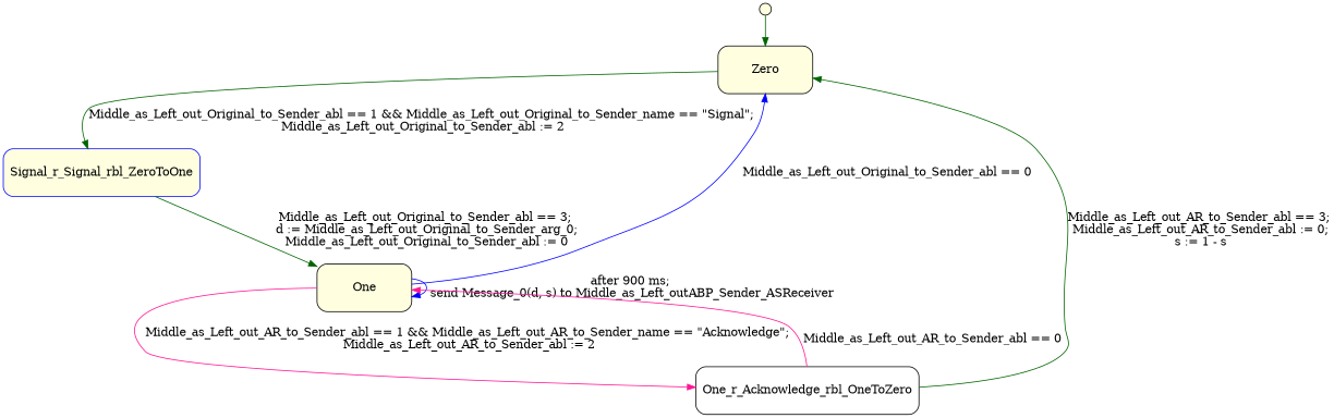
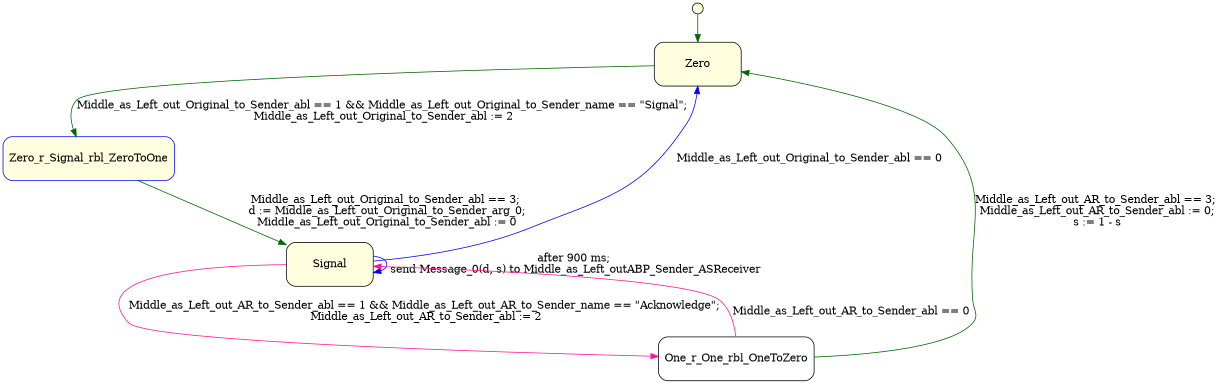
  digraph {
    compound=true
    rank=LR
    node [color=black fillcolor=lightyellow shape=Mrecord style=filled]
    edge [color=darkgreen]
    Zero_extra [height=0.2 shape=point]
    Zero [height=0.8 width=1.6]
-   Zero_r_Signal_rbl_ZeroToOne [color=blue height=0.8 width=1.6 label=Signal_r_Signal_rbl_ZeroToOne]
-   One [height=0.8 width=1.6]
-   One_r_Acknowledge_rbl_OneToZero [fillcolor=white height=0.8 width=1.6]
+   Zero_r_Signal_rbl_ZeroToOne [color=blue height=0.8 width=1.6]
+   One [height=0.8 width=1.6 label=Signal]
+   One_r_Acknowledge_rbl_OneToZero [fillcolor=white height=0.8 width=1.6 label=One_r_One_rbl_OneToZero]
    Zero_extra -> Zero
    Zero -> Zero_r_Signal_rbl_ZeroToOne [label="Middle_as_Left_out_Original_to_Sender_abl == 1 && Middle_as_Left_out_Original_to_Sender_name == \"Signal\";\n Middle_as_Left_out_Original_to_Sender_abl := 2"]
    Zero_r_Signal_rbl_ZeroToOne -> One [label="Middle_as_Left_out_Original_to_Sender_abl == 3;\n d := Middle_as_Left_out_Original_to_Sender_arg_0;\n Middle_as_Left_out_Original_to_Sender_abl := 0"]
    One -> Zero [color=blue label="Middle_as_Left_out_Original_to_Sender_abl == 0"]
    One -> One [color=blue label="after 900 ms;\n send Message_0(d, s) to Middle_as_Left_outABP_Sender_ASReceiver"]
    One -> One_r_Acknowledge_rbl_OneToZero [color=deeppink label="Middle_as_Left_out_AR_to_Sender_abl == 1 && Middle_as_Left_out_AR_to_Sender_name == \"Acknowledge\";\n Middle_as_Left_out_AR_to_Sender_abl := 2"]
    One_r_Acknowledge_rbl_OneToZero -> Zero [label="Middle_as_Left_out_AR_to_Sender_abl == 3;\n Middle_as_Left_out_AR_to_Sender_abl := 0;\n s := 1 - s"]
    One_r_Acknowledge_rbl_OneToZero -> One [color=deeppink label="Middle_as_Left_out_AR_to_Sender_abl == 0"]
  }
